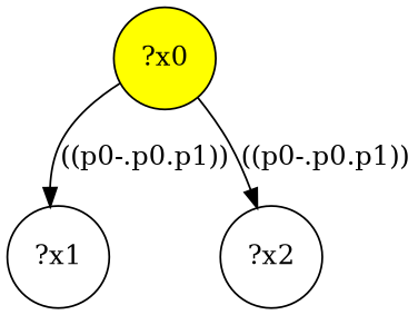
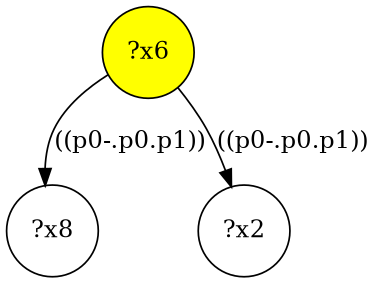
  digraph {
    node [shape=circle]
-   n1 [fillcolor=yellow label="?x0" style="filled,"]
-   n2 [label="?x1"]
+   n1 [fillcolor=yellow label="?x6" style="filled,"]
+   n2 [label="?x8"]
    n3 [label="?x2"]
    n1 -> n2 [label="((p0-.p0.p1))"]
    n1 -> n3 [label="((p0-.p0.p1))"]
  }
